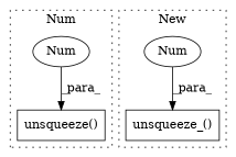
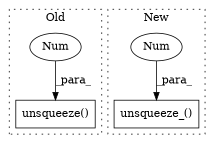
  digraph {
    node [a=75 l=1 shape=box]
    n1 [l="70,1" label="unsqueeze()" s="3452,3523"]
    n2 [a=76 label=Num s=3522 shape=ellipse]
    n3 [l="78,1" label="unsqueeze_()" s="3035,3114"]
    n4 [a=76 label=Num s=3113 shape=ellipse]
    subgraph cluster_1 {
-     label=Num
+     label=Old
      style=dotted
      n1
      n2
    }
    subgraph cluster_2 {
      label=New
      style=dotted
      n3
      n4
    }
    n2 -> n1 [label=_para_]
    n4 -> n3 [label=_para_]
  }
